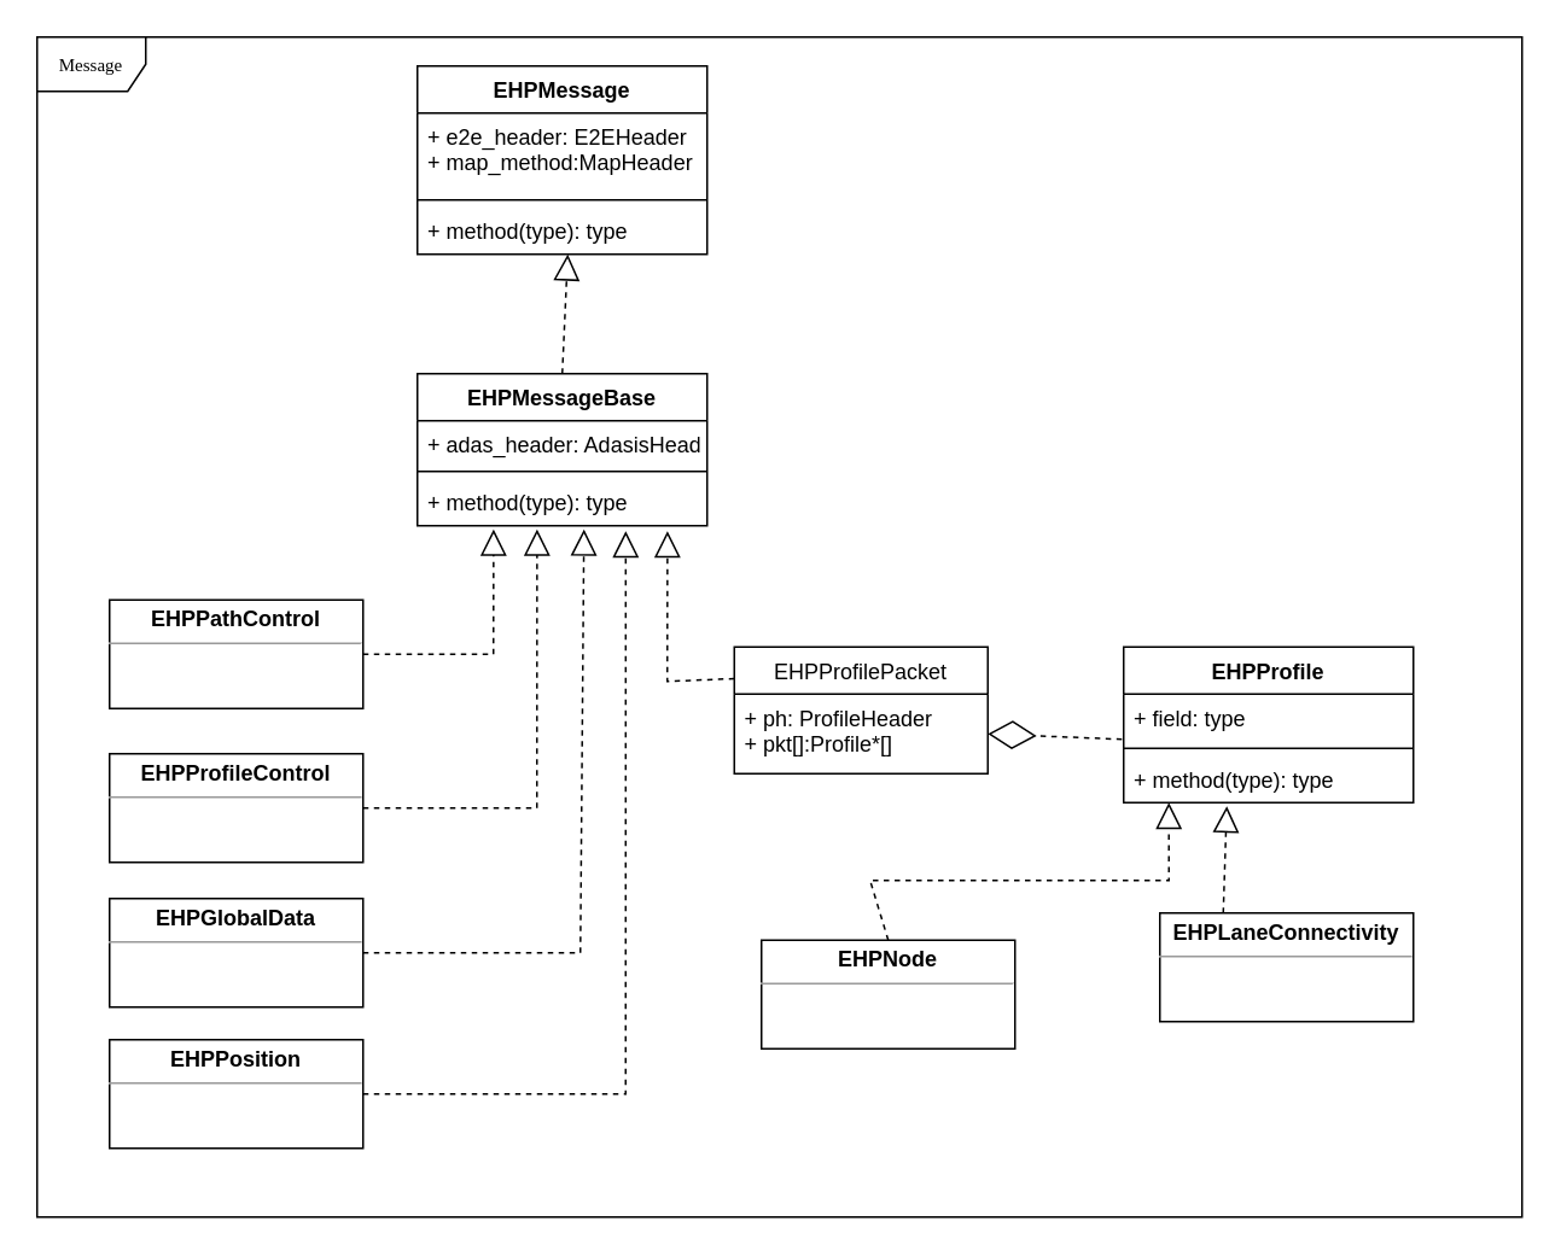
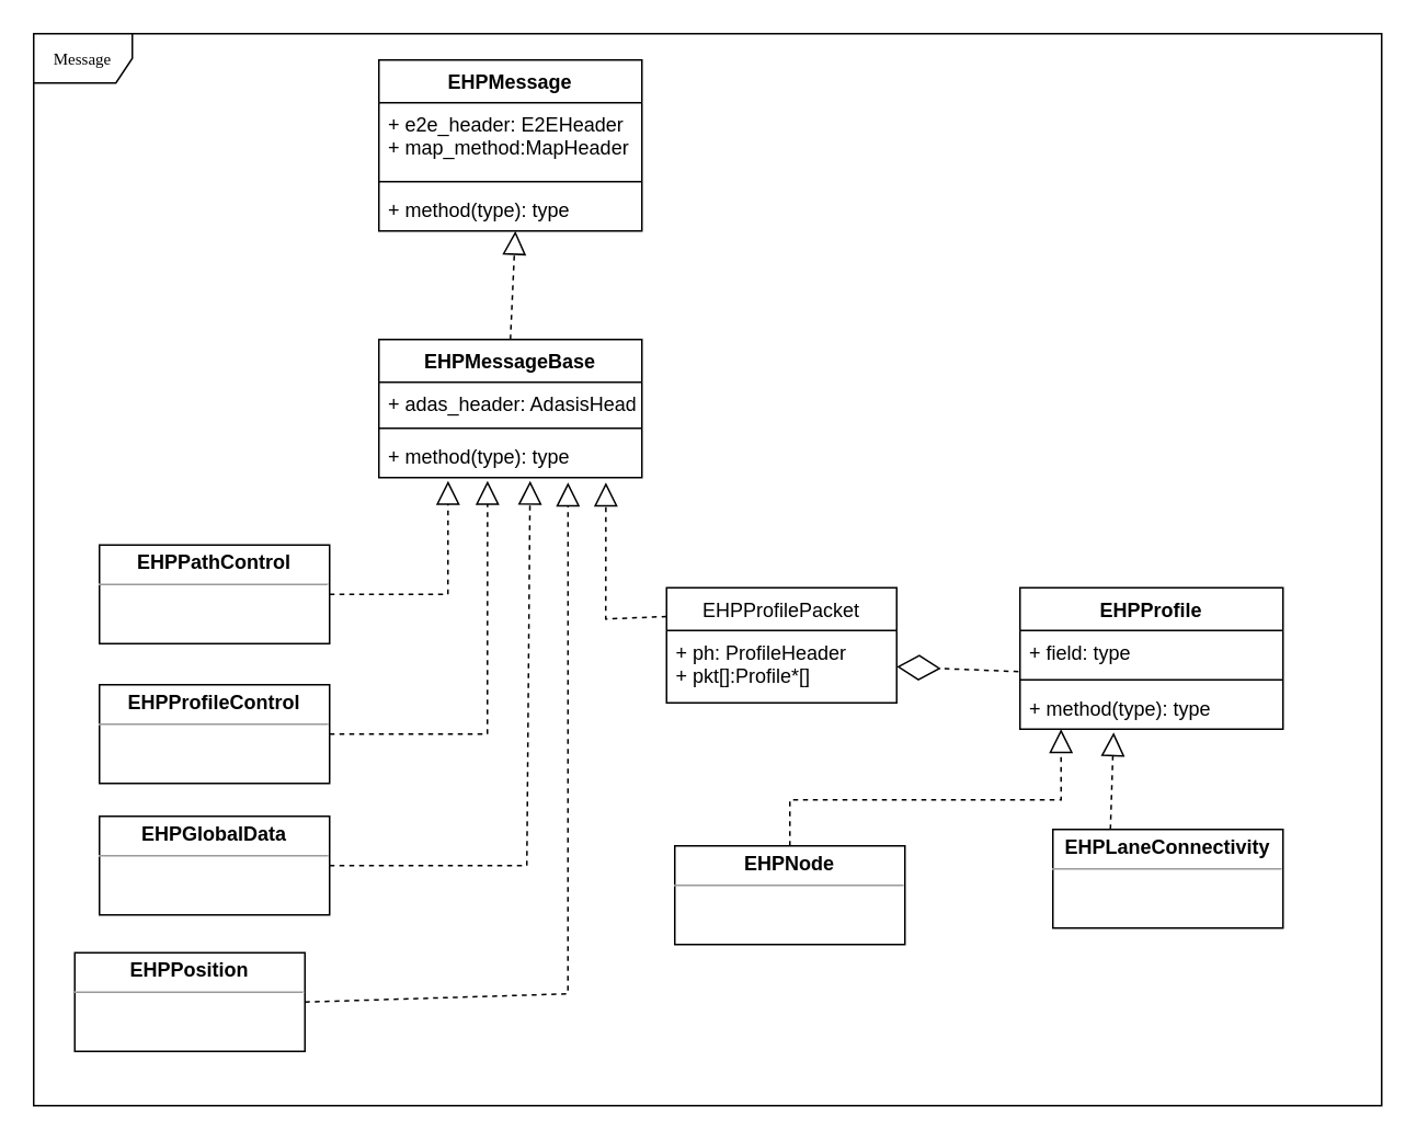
  <mxCell id="0" />
  <mxCell id="1" parent="0" />
  <mxCell id="2" value="Message" style="shape=umlFrame;whiteSpace=wrap;html=1;rounded=0;shadow=0;comic=0;labelBackgroundColor=none;strokeWidth=1;fontFamily=Verdana;fontSize=10;align=center;" parent="1" vertex="1"><mxGeometry x="20" y="20" width="820" height="652" as="geometry" /></mxCell>
  <mxCell id="3" value="EHPMessage" style="swimlane;fontStyle=1;align=center;verticalAlign=top;childLayout=stackLayout;horizontal=1;startSize=26;horizontalStack=0;resizeParent=1;resizeParentMax=0;resizeLast=0;collapsible=1;marginBottom=0;" vertex="1" parent="1"><mxGeometry x="230" y="36" width="160" height="104" as="geometry" /></mxCell>
  <mxCell id="4" value="+ e2e_header: E2EHeader&#10;+ map_method:MapHeader" style="text;strokeColor=none;fillColor=none;align=left;verticalAlign=top;spacingLeft=4;spacingRight=4;overflow=hidden;rotatable=0;points=[[0,0.5],[1,0.5]];portConstraint=eastwest;" vertex="1" parent="3"><mxGeometry y="26" width="160" height="44" as="geometry" /></mxCell>
  <mxCell id="5" value="" style="line;strokeWidth=1;fillColor=none;align=left;verticalAlign=middle;spacingTop=-1;spacingLeft=3;spacingRight=3;rotatable=0;labelPosition=right;points=[];portConstraint=eastwest;" vertex="1" parent="3"><mxGeometry y="70" width="160" height="8" as="geometry" /></mxCell>
  <mxCell id="6" value="+ method(type): type" style="text;strokeColor=none;fillColor=none;align=left;verticalAlign=top;spacingLeft=4;spacingRight=4;overflow=hidden;rotatable=0;points=[[0,0.5],[1,0.5]];portConstraint=eastwest;" vertex="1" parent="3"><mxGeometry y="78" width="160" height="26" as="geometry" /></mxCell>
  <mxCell id="7" value="EHPMessageBase" style="swimlane;fontStyle=1;align=center;verticalAlign=top;childLayout=stackLayout;horizontal=1;startSize=26;horizontalStack=0;resizeParent=1;resizeParentMax=0;resizeLast=0;collapsible=1;marginBottom=0;" vertex="1" parent="1"><mxGeometry x="230" y="206" width="160" height="84" as="geometry" /></mxCell>
  <mxCell id="8" value="+ adas_header: AdasisHeader" style="text;strokeColor=none;fillColor=none;align=left;verticalAlign=top;spacingLeft=4;spacingRight=4;overflow=hidden;rotatable=0;points=[[0,0.5],[1,0.5]];portConstraint=eastwest;" vertex="1" parent="7"><mxGeometry y="26" width="160" height="24" as="geometry" /></mxCell>
  <mxCell id="9" value="" style="line;strokeWidth=1;fillColor=none;align=left;verticalAlign=middle;spacingTop=-1;spacingLeft=3;spacingRight=3;rotatable=0;labelPosition=right;points=[];portConstraint=eastwest;" vertex="1" parent="7"><mxGeometry y="50" width="160" height="8" as="geometry" /></mxCell>
  <mxCell id="10" value="+ method(type): type" style="text;strokeColor=none;fillColor=none;align=left;verticalAlign=top;spacingLeft=4;spacingRight=4;overflow=hidden;rotatable=0;points=[[0,0.5],[1,0.5]];portConstraint=eastwest;" vertex="1" parent="7"><mxGeometry y="58" width="160" height="26" as="geometry" /></mxCell>
  <mxCell id="11" value="" style="endArrow=block;dashed=1;endFill=0;endSize=12;html=1;rounded=0;entryX=0.519;entryY=1;entryDx=0;entryDy=0;entryPerimeter=0;exitX=0.5;exitY=0;exitDx=0;exitDy=0;" edge="1" parent="1" source="7" target="6"><mxGeometry width="160" relative="1" as="geometry"><mxPoint x="310" y="186" as="sourcePoint" /><mxPoint x="470" y="186" as="targetPoint" /></mxGeometry></mxCell>
  <mxCell id="12" value="" style="endArrow=block;dashed=1;endFill=0;endSize=12;html=1;rounded=0;entryX=0.263;entryY=1.077;entryDx=0;entryDy=0;entryPerimeter=0;exitX=1;exitY=0.5;exitDx=0;exitDy=0;" edge="1" parent="1" source="13" target="10"><mxGeometry width="160" relative="1" as="geometry"><mxPoint x="210" y="386" as="sourcePoint" /><mxPoint x="323.04" y="150" as="targetPoint" /><Array as="points"><mxPoint x="272" y="361" /></Array></mxGeometry></mxCell>
  <mxCell id="13" value="&lt;p style=&quot;margin: 0px ; margin-top: 4px ; text-align: center&quot;&gt;&lt;b&gt;EHPPathControl&lt;/b&gt;&lt;br&gt;&lt;/p&gt;&lt;hr size=&quot;1&quot;&gt;&lt;div style=&quot;height: 2px&quot;&gt;&lt;/div&gt;" style="verticalAlign=top;align=left;overflow=fill;fontSize=12;fontFamily=Helvetica;html=1;" vertex="1" parent="1"><mxGeometry x="60" y="331" width="140" height="60" as="geometry" /></mxCell>
  <mxCell id="14" value="&lt;p style=&quot;margin: 0px ; margin-top: 4px ; text-align: center&quot;&gt;&lt;b&gt;EHPGlobalData&lt;/b&gt;&lt;br&gt;&lt;/p&gt;&lt;hr size=&quot;1&quot;&gt;&lt;div style=&quot;height: 2px&quot;&gt;&lt;/div&gt;" style="verticalAlign=top;align=left;overflow=fill;fontSize=12;fontFamily=Helvetica;html=1;" vertex="1" parent="1"><mxGeometry x="60" y="496" width="140" height="60" as="geometry" /></mxCell>
  <mxCell id="15" value="&lt;p style=&quot;margin: 0px ; margin-top: 4px ; text-align: center&quot;&gt;&lt;b&gt;EHPProfileControl&lt;/b&gt;&lt;/p&gt;&lt;hr size=&quot;1&quot;&gt;&lt;div style=&quot;height: 2px&quot;&gt;&lt;/div&gt;" style="verticalAlign=top;align=left;overflow=fill;fontSize=12;fontFamily=Helvetica;html=1;" vertex="1" parent="1"><mxGeometry x="60" y="416" width="140" height="60" as="geometry" /></mxCell>
- <mxCell id="16" value="&lt;p style=&quot;margin: 0px ; margin-top: 4px ; text-align: center&quot;&gt;&lt;b&gt;EHPPosition&lt;/b&gt;&lt;/p&gt;&lt;hr size=&quot;1&quot;&gt;&lt;div style=&quot;height: 2px&quot;&gt;&lt;/div&gt;" style="verticalAlign=top;align=left;overflow=fill;fontSize=12;fontFamily=Helvetica;html=1;" vertex="1" parent="1"><mxGeometry x="60" y="574" width="140" height="60" as="geometry" /></mxCell>
+ <mxCell id="16" value="&lt;p style=&quot;margin: 0px ; margin-top: 4px ; text-align: center&quot;&gt;&lt;b&gt;EHPPosition&lt;/b&gt;&lt;/p&gt;&lt;hr size=&quot;1&quot;&gt;&lt;div style=&quot;height: 2px&quot;&gt;&lt;/div&gt;" style="verticalAlign=top;align=left;overflow=fill;fontSize=12;fontFamily=Helvetica;html=1;" vertex="1" parent="1"><mxGeometry x="45" y="579" width="140" height="60" as="geometry" /></mxCell>
  <mxCell id="17" value="EHPProfilePacket" style="swimlane;fontStyle=0;childLayout=stackLayout;horizontal=1;startSize=26;fillColor=none;horizontalStack=0;resizeParent=1;resizeParentMax=0;resizeLast=0;collapsible=1;marginBottom=0;" vertex="1" parent="1"><mxGeometry x="405" y="357" width="140" height="70" as="geometry" /></mxCell>
  <mxCell id="18" value="+ ph: ProfileHeader&#10;+ pkt[]:Profile*[]" style="text;strokeColor=none;fillColor=none;align=left;verticalAlign=top;spacingLeft=4;spacingRight=4;overflow=hidden;rotatable=0;points=[[0,0.5],[1,0.5]];portConstraint=eastwest;" vertex="1" parent="17"><mxGeometry y="26" width="140" height="44" as="geometry" /></mxCell>
  <mxCell id="19" value="" style="endArrow=block;dashed=1;endFill=0;endSize=12;html=1;rounded=0;entryX=0.413;entryY=1.077;entryDx=0;entryDy=0;entryPerimeter=0;exitX=1;exitY=0.5;exitDx=0;exitDy=0;" edge="1" parent="1" source="15" target="10"><mxGeometry width="160" relative="1" as="geometry"><mxPoint x="220" y="396" as="sourcePoint" /><mxPoint x="324.96" y="306.006" as="targetPoint" /><Array as="points"><mxPoint x="296" y="446" /></Array></mxGeometry></mxCell>
  <mxCell id="20" value="" style="endArrow=block;dashed=1;endFill=0;endSize=12;html=1;rounded=0;exitX=1;exitY=0.5;exitDx=0;exitDy=0;entryX=0.575;entryY=1.077;entryDx=0;entryDy=0;entryPerimeter=0;" edge="1" parent="1" source="14" target="10"><mxGeometry width="160" relative="1" as="geometry"><mxPoint x="230" y="406" as="sourcePoint" /><mxPoint x="320" y="296" as="targetPoint" /><Array as="points"><mxPoint x="320" y="526" /></Array></mxGeometry></mxCell>
  <mxCell id="21" value="" style="endArrow=block;dashed=1;endFill=0;endSize=12;html=1;rounded=0;entryX=0.719;entryY=1.115;entryDx=0;entryDy=0;entryPerimeter=0;exitX=1;exitY=0.5;exitDx=0;exitDy=0;" edge="1" parent="1" source="16" target="10"><mxGeometry width="160" relative="1" as="geometry"><mxPoint x="230" y="685.99" as="sourcePoint" /><mxPoint x="334.96" y="595.996" as="targetPoint" /><Array as="points"><mxPoint x="345" y="604" /></Array></mxGeometry></mxCell>
  <mxCell id="22" value="" style="endArrow=block;dashed=1;endFill=0;endSize=12;html=1;rounded=0;entryX=0.863;entryY=1.115;entryDx=0;entryDy=0;entryPerimeter=0;exitX=0;exitY=0.25;exitDx=0;exitDy=0;" edge="1" parent="1" source="17" target="10"><mxGeometry width="160" relative="1" as="geometry"><mxPoint x="210" y="371" as="sourcePoint" /><mxPoint x="282.08" y="302.002" as="targetPoint" /><Array as="points"><mxPoint x="368" y="376" /></Array></mxGeometry></mxCell>
  <mxCell id="23" value="" style="endArrow=diamondThin;endFill=0;endSize=24;html=1;rounded=0;entryX=1;entryY=0.5;entryDx=0;entryDy=0;exitX=-0.006;exitY=0.962;exitDx=0;exitDy=0;exitPerimeter=0;dashed=1;" edge="1" parent="1" source="25" target="18"><mxGeometry width="160" relative="1" as="geometry"><mxPoint x="610" y="405" as="sourcePoint" /><mxPoint x="740" y="486" as="targetPoint" /></mxGeometry></mxCell>
  <mxCell id="24" value="EHPProfile" style="swimlane;fontStyle=1;align=center;verticalAlign=top;childLayout=stackLayout;horizontal=1;startSize=26;horizontalStack=0;resizeParent=1;resizeParentMax=0;resizeLast=0;collapsible=1;marginBottom=0;" vertex="1" parent="1"><mxGeometry x="620" y="357" width="160" height="86" as="geometry" /></mxCell>
  <mxCell id="25" value="+ field: type" style="text;strokeColor=none;fillColor=none;align=left;verticalAlign=top;spacingLeft=4;spacingRight=4;overflow=hidden;rotatable=0;points=[[0,0.5],[1,0.5]];portConstraint=eastwest;" vertex="1" parent="24"><mxGeometry y="26" width="160" height="26" as="geometry" /></mxCell>
  <mxCell id="26" value="" style="line;strokeWidth=1;fillColor=none;align=left;verticalAlign=middle;spacingTop=-1;spacingLeft=3;spacingRight=3;rotatable=0;labelPosition=right;points=[];portConstraint=eastwest;" vertex="1" parent="24"><mxGeometry y="52" width="160" height="8" as="geometry" /></mxCell>
  <mxCell id="27" value="+ method(type): type" style="text;strokeColor=none;fillColor=none;align=left;verticalAlign=top;spacingLeft=4;spacingRight=4;overflow=hidden;rotatable=0;points=[[0,0.5],[1,0.5]];portConstraint=eastwest;" vertex="1" parent="24"><mxGeometry y="60" width="160" height="26" as="geometry" /></mxCell>
- <mxCell id="28" value="&lt;p style=&quot;margin: 0px ; margin-top: 4px ; text-align: center&quot;&gt;&lt;b&gt;EHPNode&lt;/b&gt;&lt;/p&gt;&lt;hr size=&quot;1&quot;&gt;&lt;div style=&quot;height: 2px&quot;&gt;&lt;/div&gt;" style="verticalAlign=top;align=left;overflow=fill;fontSize=12;fontFamily=Helvetica;html=1;" vertex="1" parent="1"><mxGeometry x="420" y="519" width="140" height="60" as="geometry" /></mxCell>
+ <mxCell id="28" value="&lt;p style=&quot;margin: 0px ; margin-top: 4px ; text-align: center&quot;&gt;&lt;b&gt;EHPNode&lt;/b&gt;&lt;/p&gt;&lt;hr size=&quot;1&quot;&gt;&lt;div style=&quot;height: 2px&quot;&gt;&lt;/div&gt;" style="verticalAlign=top;align=left;overflow=fill;fontSize=12;fontFamily=Helvetica;html=1;" vertex="1" parent="1"><mxGeometry x="410" y="514" width="140" height="60" as="geometry" /></mxCell>
  <mxCell id="29" value="&lt;p style=&quot;margin: 0px ; margin-top: 4px ; text-align: center&quot;&gt;&lt;b&gt;EHPLaneConnectivity&lt;/b&gt;&lt;/p&gt;&lt;hr size=&quot;1&quot;&gt;&lt;div style=&quot;height: 2px&quot;&gt;&lt;/div&gt;" style="verticalAlign=top;align=left;overflow=fill;fontSize=12;fontFamily=Helvetica;html=1;" vertex="1" parent="1"><mxGeometry x="640" y="504" width="140" height="60" as="geometry" /></mxCell>
  <mxCell id="30" value="" style="endArrow=block;dashed=1;endFill=0;endSize=12;html=1;rounded=0;entryX=0.156;entryY=1;entryDx=0;entryDy=0;entryPerimeter=0;exitX=0.5;exitY=0;exitDx=0;exitDy=0;" edge="1" parent="1" source="28" target="27"><mxGeometry width="160" relative="1" as="geometry"><mxPoint x="477.92" y="735" as="sourcePoint" /><mxPoint x="550" y="666.002" as="targetPoint" /><Array as="points"><mxPoint x="480" y="486" /><mxPoint x="645" y="486" /></Array></mxGeometry></mxCell>
  <mxCell id="31" value="" style="endArrow=block;dashed=1;endFill=0;endSize=12;html=1;rounded=0;entryX=0.356;entryY=1.077;entryDx=0;entryDy=0;entryPerimeter=0;exitX=0.25;exitY=0;exitDx=0;exitDy=0;" edge="1" parent="1" source="29" target="27"><mxGeometry width="160" relative="1" as="geometry"><mxPoint x="490" y="524" as="sourcePoint" /><mxPoint x="654.96" y="453" as="targetPoint" /><Array as="points" /></mxGeometry></mxCell>
